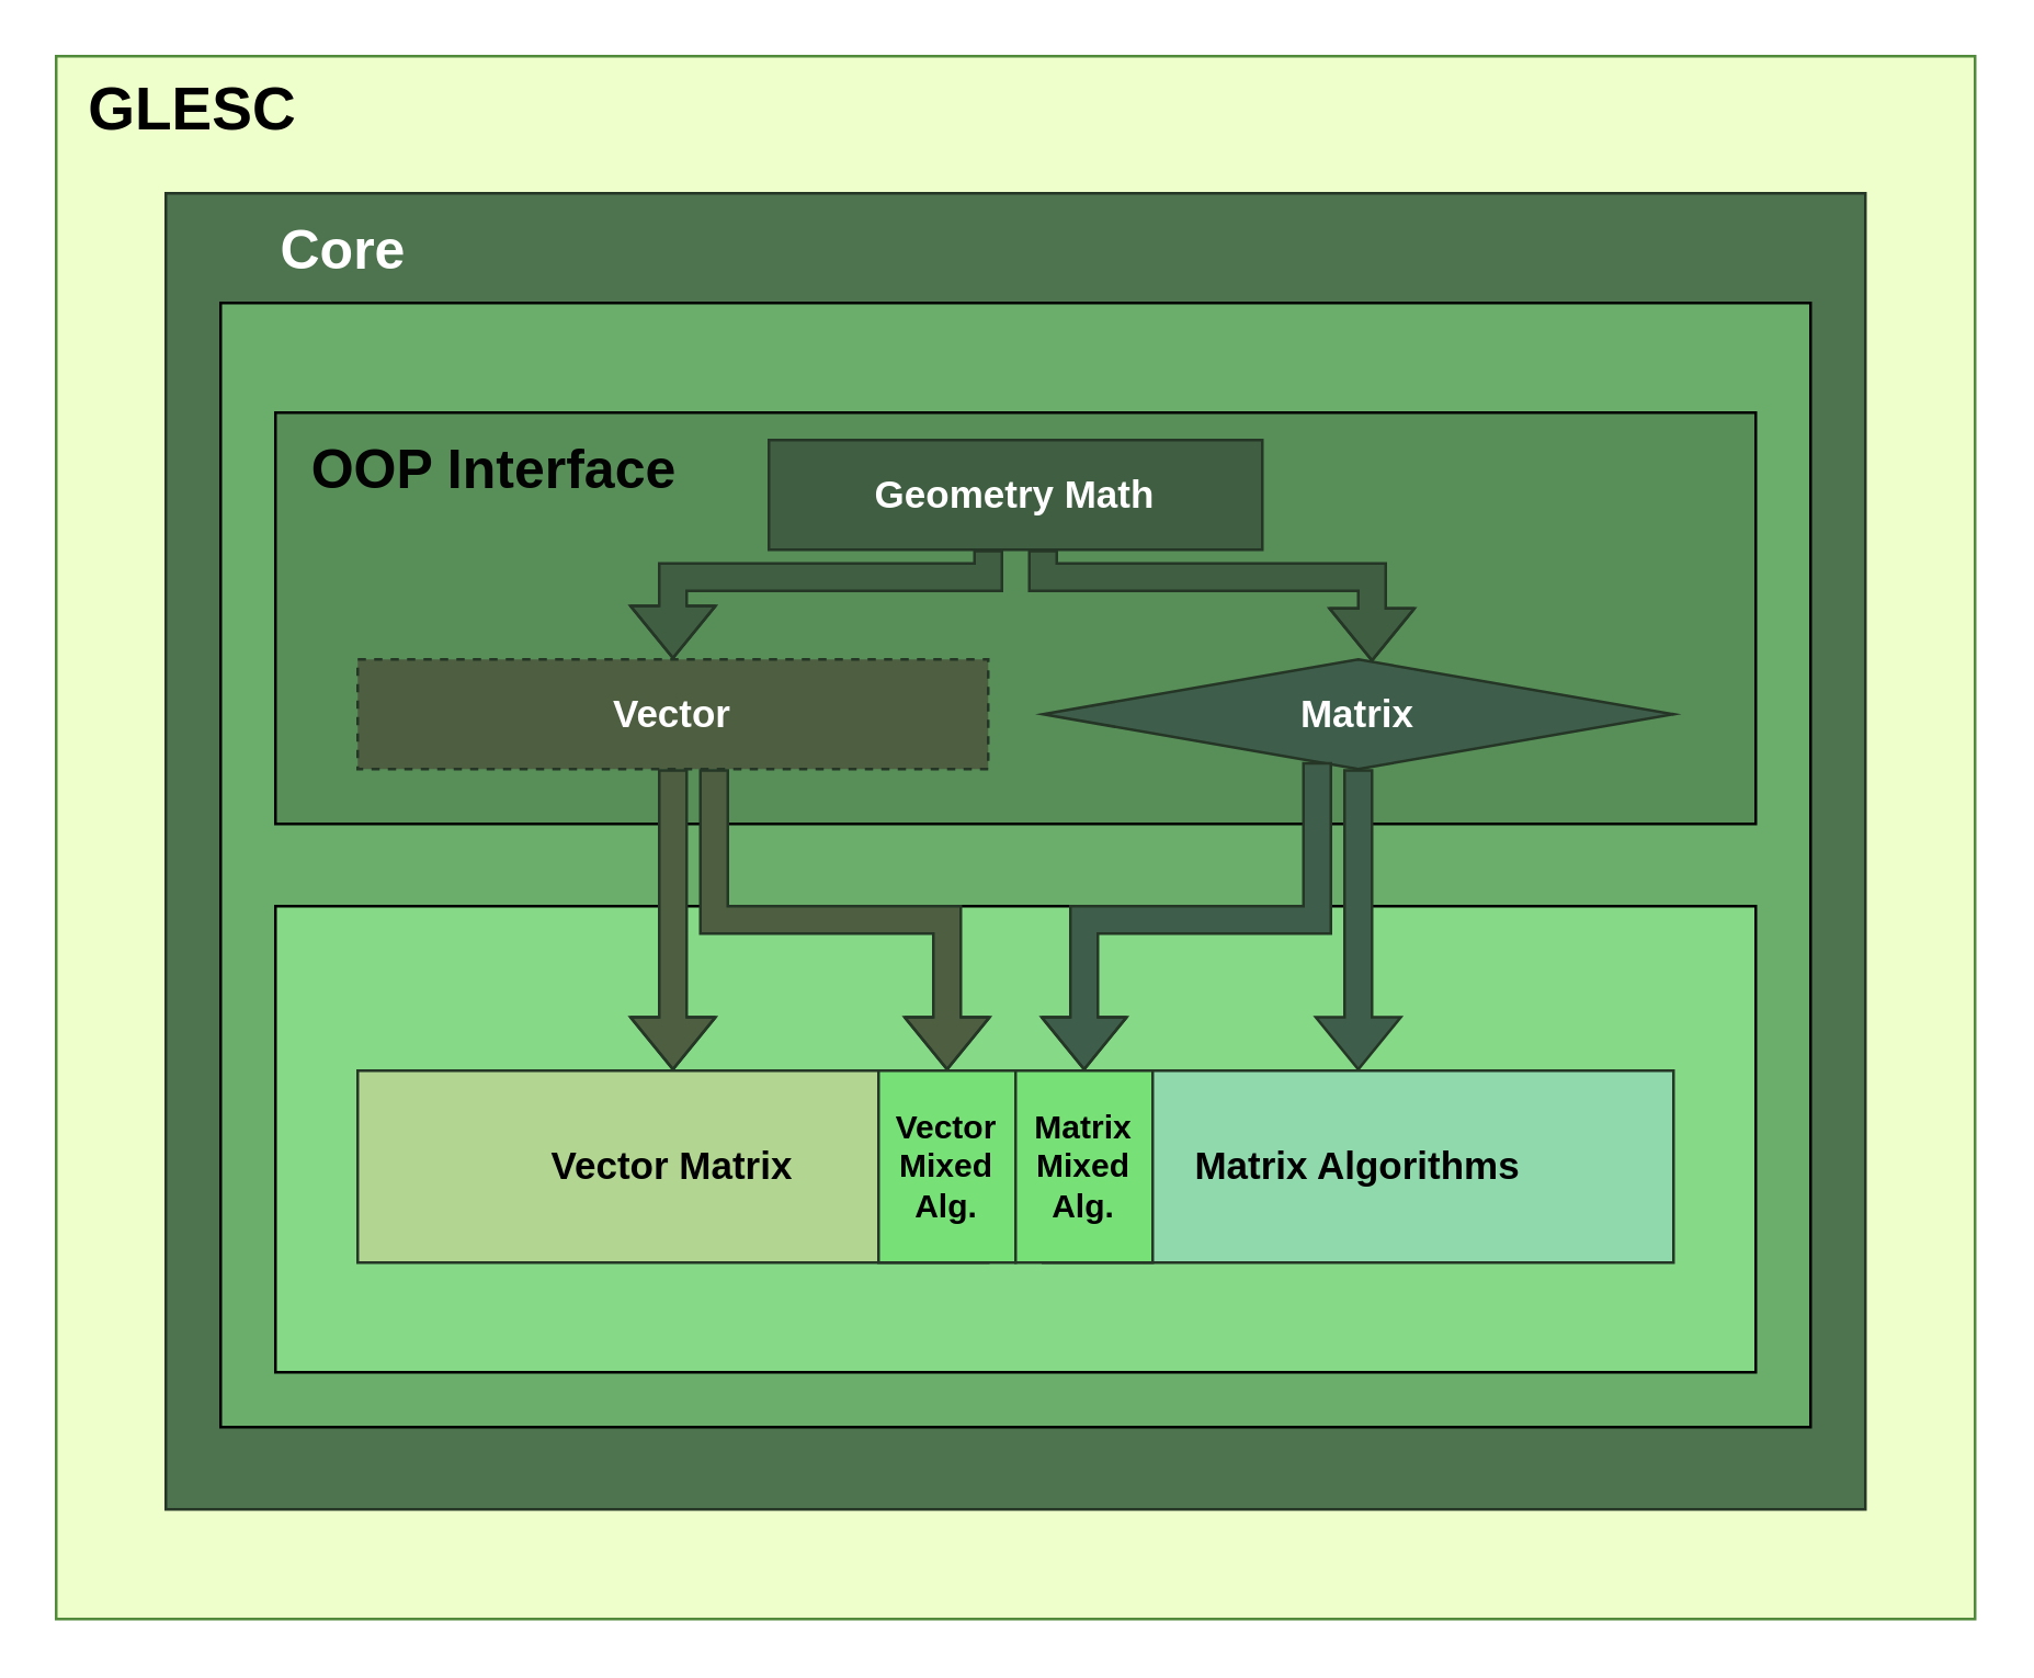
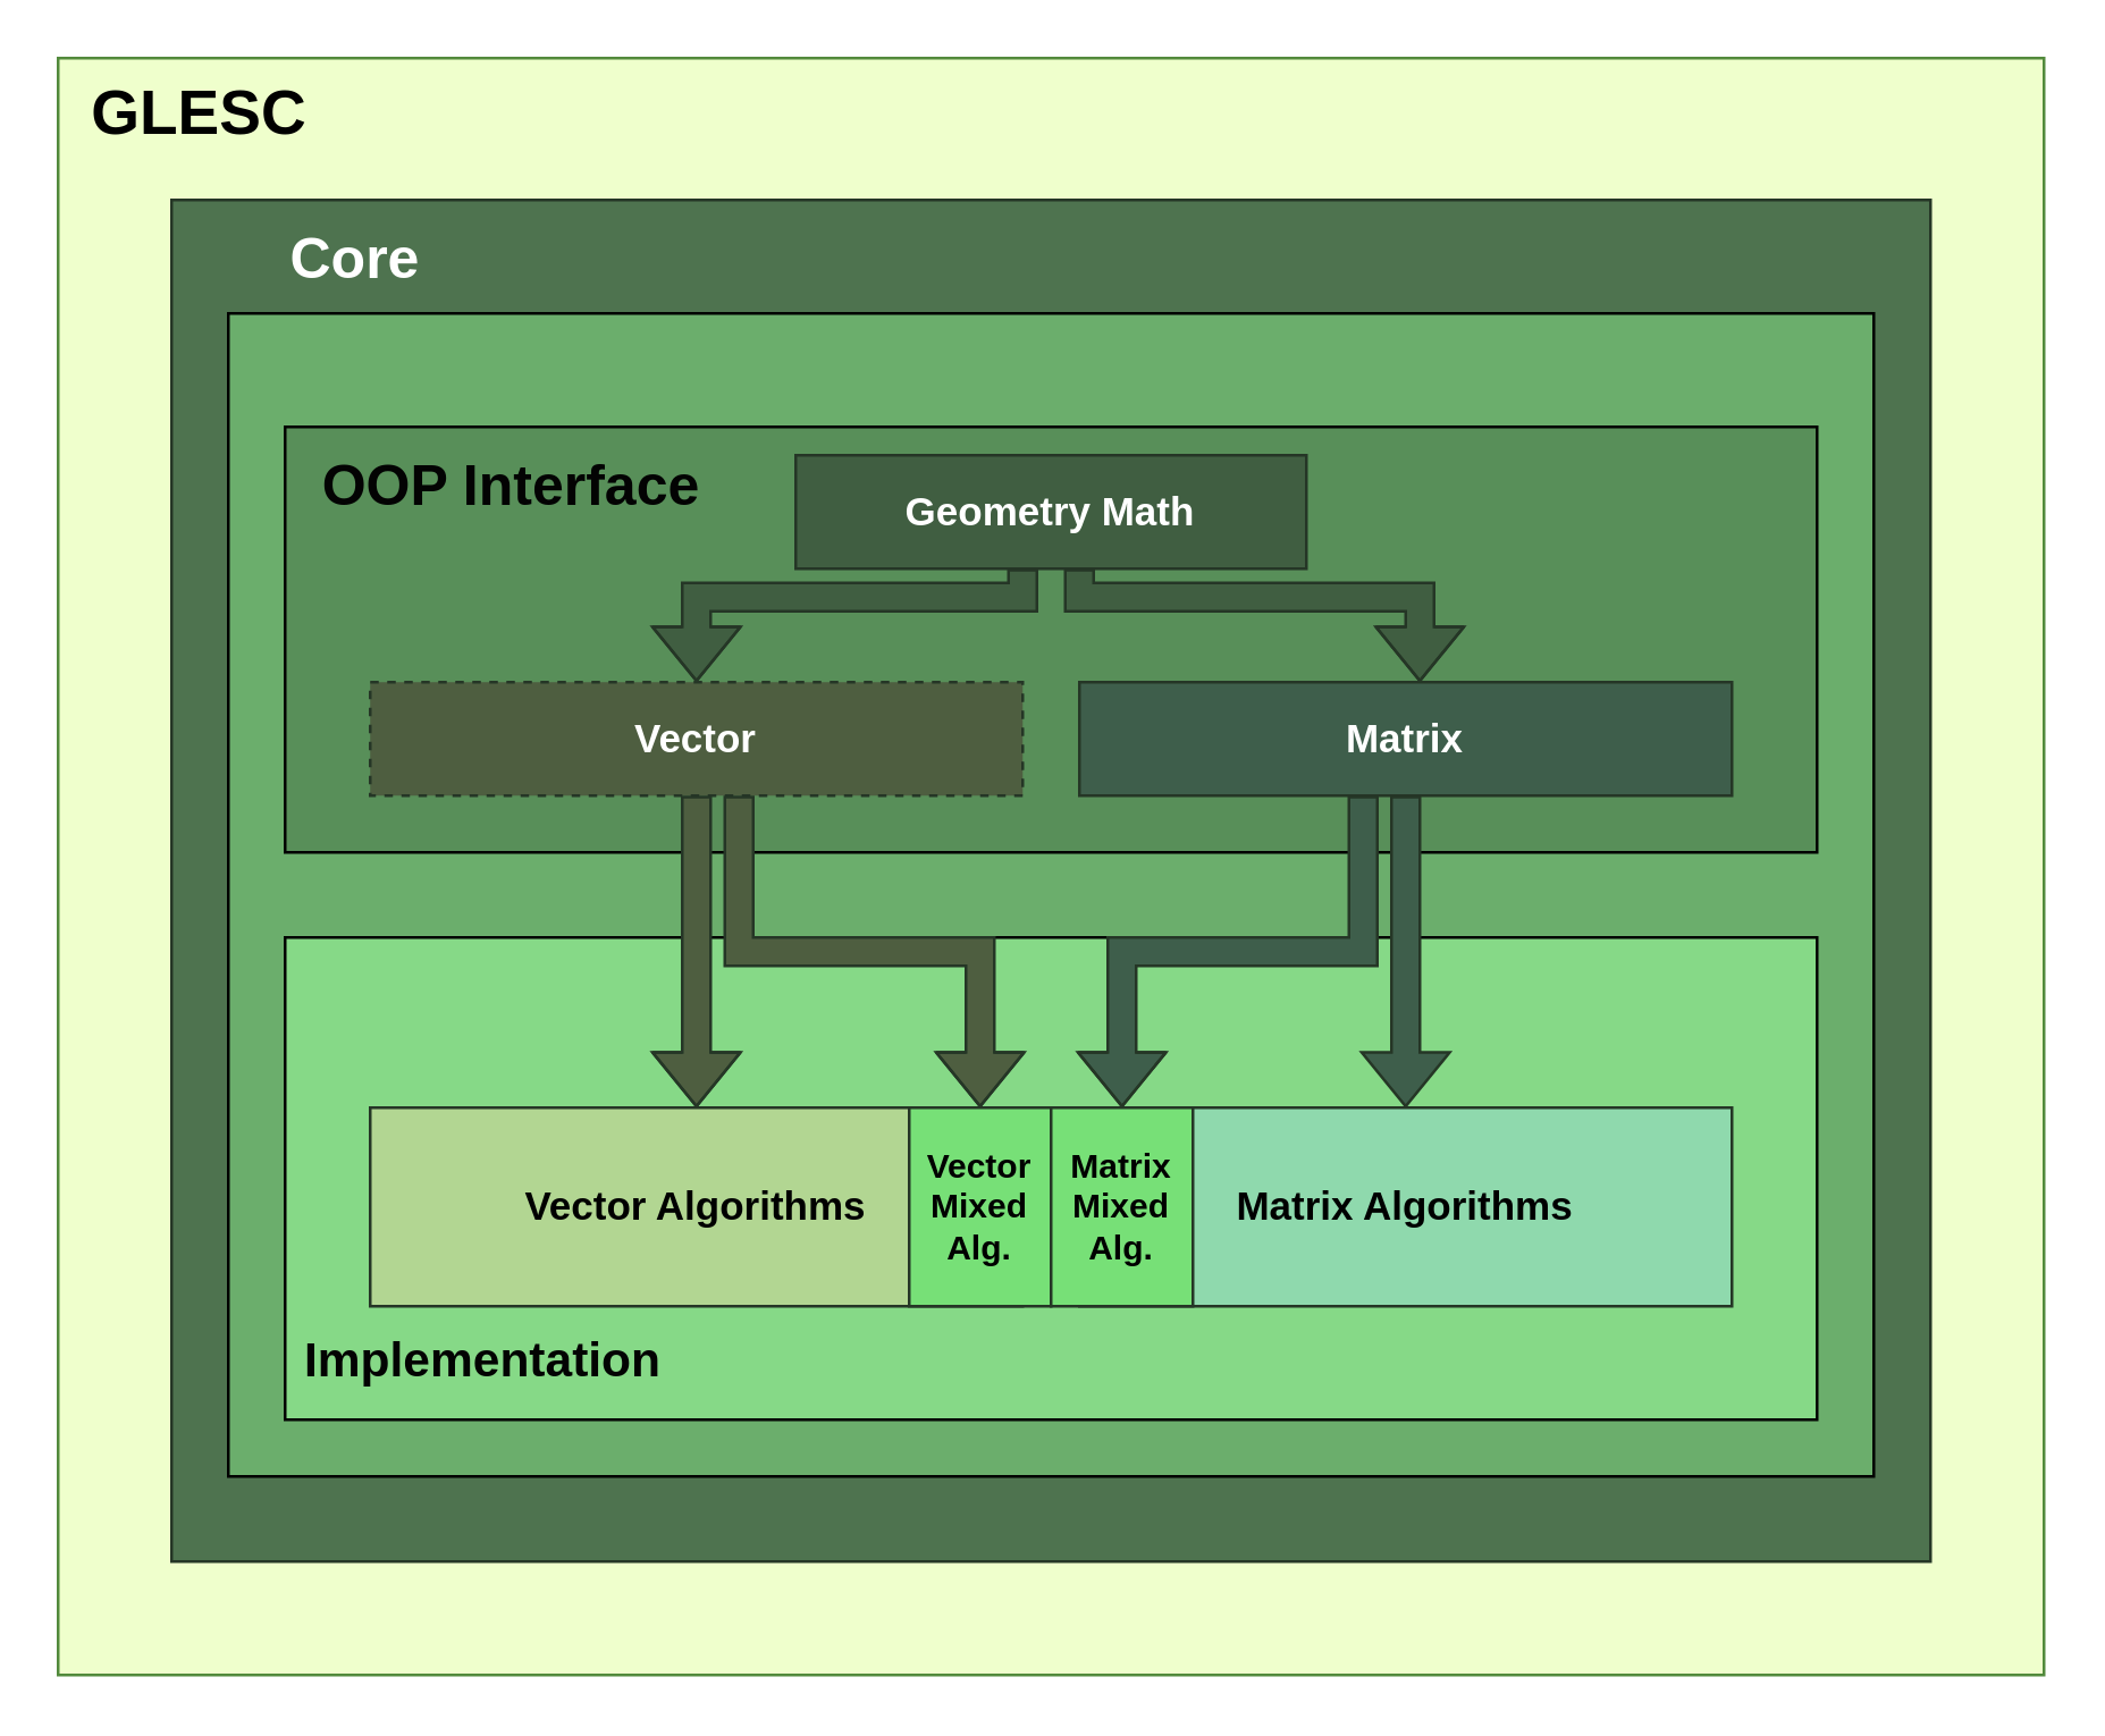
  <mxCell id="0" />
  <mxCell id="1" parent="0" />
  <mxCell id="2" value="" style="rounded=0;whiteSpace=wrap;html=1;fillColor=#efffcc;strokeColor=#528a3c;shadow=0;glass=0;container=0;" parent="1" vertex="1"><mxGeometry x="20" y="20" width="700" height="570" as="geometry" /></mxCell>
  <mxCell id="3" value="" style="rounded=0;whiteSpace=wrap;html=1;fontSize=14;fontStyle=1;fillColor=#4E734F;strokeColor=#253626;gradientColor=none;shadow=0;glass=0;fontColor=#ffffff;container=0;" parent="1" vertex="1"><mxGeometry x="60" y="70" width="620" height="480" as="geometry" /></mxCell>
  <mxCell id="4" value="&lt;b&gt;&lt;font color=&quot;#ffffff&quot; style=&quot;font-size: 20px;&quot;&gt;Core&lt;/font&gt;&lt;/b&gt;" style="text;html=1;strokeColor=none;fillColor=none;align=center;verticalAlign=middle;whiteSpace=wrap;rounded=0;container=0;" parent="1" vertex="1"><mxGeometry x="60" y="70" width="130" height="40" as="geometry" /></mxCell>
  <mxCell id="5" value="GLESC" style="text;html=1;strokeColor=none;fillColor=none;align=center;verticalAlign=middle;whiteSpace=wrap;rounded=0;fontStyle=1;fontSize=22;shadow=0;glass=0;container=0;" parent="1" vertex="1"><mxGeometry x="20" y="20" width="100" height="40" as="geometry" /></mxCell>
  <mxCell id="6" value="" style="rounded=0;whiteSpace=wrap;html=1;fillColor=#6bae6c;fontColor=#ffffff;fontSize=15;flipV=1;flipH=1;container=0;fontStyle=1" parent="1" vertex="1"><mxGeometry x="80" y="110" width="580" height="410" as="geometry" /></mxCell>
  <mxCell id="7" value="" style="rounded=0;whiteSpace=wrap;html=1;fillColor=#588F59;fontColor=#ffffff;strokeColor=default;align=center;verticalAlign=middle;fontFamily=Helvetica;fontSize=15;fontStyle=1;" parent="1" vertex="1"><mxGeometry x="100" y="150" width="540" height="150" as="geometry" /></mxCell>
  <mxCell id="8" value="" style="rounded=0;whiteSpace=wrap;html=1;strokeColor=default;align=center;verticalAlign=middle;fontFamily=Helvetica;fontSize=15;fontColor=#ffffff;fontStyle=1;fillColor=#86D987;" parent="1" vertex="1"><mxGeometry x="100" y="330" width="540" height="170" as="geometry" /></mxCell>
  <mxCell id="9" value="&lt;b&gt;&lt;font color=&quot;#030303&quot; style=&quot;font-size: 20px;&quot;&gt;OOP Interface&lt;/font&gt;&lt;/b&gt;" style="text;html=1;strokeColor=none;fillColor=none;align=center;verticalAlign=middle;whiteSpace=wrap;rounded=0;container=0;" parent="1" vertex="1"><mxGeometry x="100" y="150" width="160" height="40" as="geometry" /></mxCell>
  <mxCell id="10" value="Vector" style="rounded=0;whiteSpace=wrap;html=1;shadow=0;glass=0;strokeColor=#253626;align=center;verticalAlign=middle;fontFamily=Helvetica;fontSize=14;fontColor=#ffffff;fontStyle=1;fillColor=#4E5E40;gradientColor=none;dashed=1;" parent="1" vertex="1"><mxGeometry x="130" y="240" width="230" height="40" as="geometry" /></mxCell>
- <mxCell id="11" value="Matrix" style="rhombus;whiteSpace=wrap;html=1;shadow=0;glass=0;strokeColor=#253626;align=center;verticalAlign=middle;fontFamily=Helvetica;fontSize=14;fontColor=#ffffff;fontStyle=1;fillColor=#3E5E4B;gradientColor=none;" parent="1" vertex="1"><mxGeometry x="380" y="240" width="230" height="40" as="geometry" /></mxCell>
+ <mxCell id="11" value="Matrix" style="rounded=0;whiteSpace=wrap;html=1;shadow=0;glass=0;strokeColor=#253626;align=center;verticalAlign=middle;fontFamily=Helvetica;fontSize=14;fontColor=#ffffff;fontStyle=1;fillColor=#3E5E4B;gradientColor=none;" parent="1" vertex="1"><mxGeometry x="380" y="240" width="230" height="40" as="geometry" /></mxCell>
  <mxCell id="12" value="Geometry Math" style="rounded=0;whiteSpace=wrap;html=1;shadow=0;glass=0;strokeColor=#253626;align=center;verticalAlign=middle;fontFamily=Helvetica;fontSize=14;fontColor=#ffffff;fontStyle=1;fillColor=#405E41;gradientColor=none;" parent="1" vertex="1"><mxGeometry x="280" y="160" width="180" height="40" as="geometry" /></mxCell>
+ <mxCell id="13" value="&lt;font color=&quot;#030303&quot; style=&quot;font-size: 17px;&quot;&gt;&lt;span style=&quot;font-size: 17px;&quot;&gt;&lt;b style=&quot;font-size: 17px;&quot;&gt;Implementation&lt;/b&gt;&lt;/span&gt;&lt;/font&gt;" style="text;html=1;strokeColor=none;fillColor=none;align=center;verticalAlign=middle;whiteSpace=wrap;rounded=0;container=0;fontSize=17;" parent="1" vertex="1"><mxGeometry x="100" y="460" width="140" height="40" as="geometry" /></mxCell>
  <mxCell id="14" value="Matrix Algorithms" style="rounded=0;whiteSpace=wrap;html=1;shadow=0;glass=0;strokeColor=#253626;align=center;verticalAlign=middle;fontFamily=Helvetica;fontSize=14;fontColor=default;fontStyle=1;fillColor=#8FD9AD;gradientColor=none;" parent="1" vertex="1"><mxGeometry x="380" y="390" width="230" height="70" as="geometry" /></mxCell>
- <mxCell id="15" value="Vector Matrix" style="rounded=0;whiteSpace=wrap;html=1;shadow=0;glass=0;strokeColor=#253626;align=center;verticalAlign=middle;fontFamily=Helvetica;fontSize=14;fontColor=default;fontStyle=1;fillColor=#B2D692;gradientColor=none;" parent="1" vertex="1"><mxGeometry x="130" y="390" width="230" height="70" as="geometry" /></mxCell>
+ <mxCell id="15" value="Vector Algorithms" style="rounded=0;whiteSpace=wrap;html=1;shadow=0;glass=0;strokeColor=#253626;align=center;verticalAlign=middle;fontFamily=Helvetica;fontSize=14;fontColor=default;fontStyle=1;fillColor=#B2D692;gradientColor=none;" parent="1" vertex="1"><mxGeometry x="130" y="390" width="230" height="70" as="geometry" /></mxCell>
  <mxCell id="16" value="Vector Mixed Alg." style="rounded=0;whiteSpace=wrap;html=1;shadow=0;glass=0;strokeColor=#253626;align=center;verticalAlign=middle;fontFamily=Helvetica;fontSize=12;fontColor=default;fontStyle=1;fillColor=#77E077;gradientColor=none;" parent="1" vertex="1"><mxGeometry x="320" y="390" width="50" height="70" as="geometry" /></mxCell>
  <mxCell id="17" value="Matrix Mixed Alg." style="rounded=0;whiteSpace=wrap;html=1;shadow=0;glass=0;strokeColor=#253626;align=center;verticalAlign=middle;fontFamily=Helvetica;fontSize=12;fontColor=default;fontStyle=1;fillColor=#77E077;gradientColor=none;" parent="1" vertex="1"><mxGeometry x="370" y="390" width="50" height="70" as="geometry" /></mxCell>
  <mxCell id="18" value="" style="shape=flexArrow;endArrow=classic;html=1;rounded=0;edgeStyle=orthogonalEdgeStyle;shadow=0;glass=0;strokeColor=#253626;align=center;verticalAlign=middle;fontFamily=Helvetica;fontSize=14;fontColor=#ffffff;fontStyle=1;fillColor=#4E5E40;gradientColor=none;" parent="1" source="10" target="15" edge="1"><mxGeometry width="50" height="50" relative="1" as="geometry"><mxPoint x="350" y="300" as="sourcePoint" /><mxPoint x="400" y="250" as="targetPoint" /><Array as="points"><mxPoint x="245" y="360" /><mxPoint x="245" y="360" /></Array></mxGeometry></mxCell>
  <mxCell id="19" value="" style="shape=flexArrow;endArrow=classic;html=1;rounded=0;edgeStyle=orthogonalEdgeStyle;shadow=0;glass=0;strokeColor=#253626;align=center;verticalAlign=middle;fontFamily=Helvetica;fontSize=14;fontColor=#ffffff;fontStyle=1;fillColor=#4E5E40;gradientColor=none;" parent="1" source="10" target="16" edge="1"><mxGeometry width="50" height="50" relative="1" as="geometry"><mxPoint x="240" y="320" as="sourcePoint" /><mxPoint x="340" y="390" as="targetPoint" /><Array as="points"><mxPoint x="260" y="335" /><mxPoint x="345" y="335" /></Array></mxGeometry></mxCell>
  <mxCell id="20" value="" style="shape=flexArrow;endArrow=classic;html=1;rounded=0;edgeStyle=orthogonalEdgeStyle;shadow=0;glass=0;strokeColor=#253626;align=center;verticalAlign=middle;fontFamily=Helvetica;fontSize=14;fontColor=#ffffff;fontStyle=1;fillColor=#3E5E4B;gradientColor=none;" parent="1" source="11" target="14" edge="1"><mxGeometry width="50" height="50" relative="1" as="geometry"><mxPoint x="444.74" y="330" as="sourcePoint" /><mxPoint x="544.74" y="440" as="targetPoint" /><Array as="points" /></mxGeometry></mxCell>
  <mxCell id="21" value="" style="shape=flexArrow;endArrow=classic;html=1;rounded=0;edgeStyle=orthogonalEdgeStyle;shadow=0;glass=0;strokeColor=#253626;align=center;verticalAlign=middle;fontFamily=Helvetica;fontSize=14;fontColor=#ffffff;fontStyle=1;fillColor=#3E5E4B;gradientColor=none;" parent="1" source="11" target="17" edge="1"><mxGeometry width="50" height="50" relative="1" as="geometry"><mxPoint x="505" y="290" as="sourcePoint" /><mxPoint x="505" y="400" as="targetPoint" /><Array as="points"><mxPoint x="480" y="335" /><mxPoint x="395" y="335" /></Array></mxGeometry></mxCell>
  <mxCell id="22" value="" style="shape=flexArrow;endArrow=classic;html=1;rounded=0;edgeStyle=orthogonalEdgeStyle;shadow=0;glass=0;strokeColor=#253626;align=center;verticalAlign=middle;fontFamily=Helvetica;fontSize=14;fontColor=#ffffff;fontStyle=1;fillColor=#405E41;gradientColor=none;" parent="1" source="12" target="10" edge="1"><mxGeometry width="50" height="50" relative="1" as="geometry"><mxPoint x="255" y="290" as="sourcePoint" /><mxPoint x="355" y="400" as="targetPoint" /><Array as="points"><mxPoint x="360" y="210" /><mxPoint x="245" y="210" /></Array></mxGeometry></mxCell>
  <mxCell id="23" value="" style="shape=flexArrow;endArrow=classic;html=1;rounded=0;edgeStyle=orthogonalEdgeStyle;shadow=0;glass=0;strokeColor=#253626;align=center;verticalAlign=middle;fontFamily=Helvetica;fontSize=14;fontColor=#ffffff;fontStyle=1;fillColor=#405E41;gradientColor=none;" parent="1" source="12" target="11" edge="1"><mxGeometry width="50" height="50" relative="1" as="geometry"><mxPoint x="380" y="210" as="sourcePoint" /><mxPoint x="255" y="250" as="targetPoint" /><Array as="points"><mxPoint x="380" y="210" /><mxPoint x="500" y="210" /></Array></mxGeometry></mxCell>
